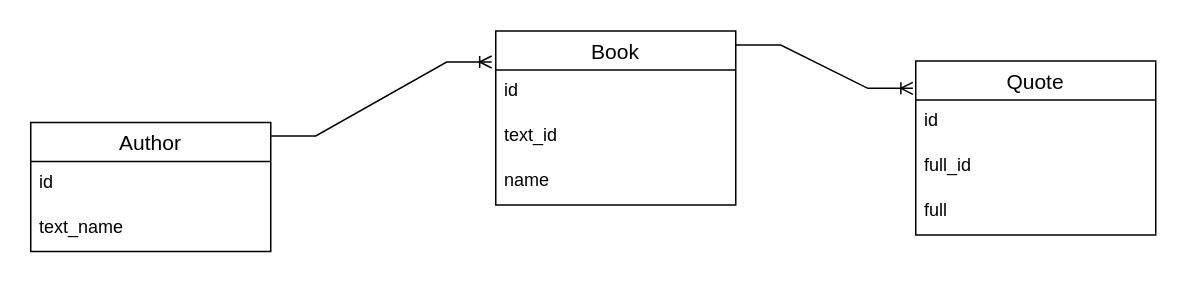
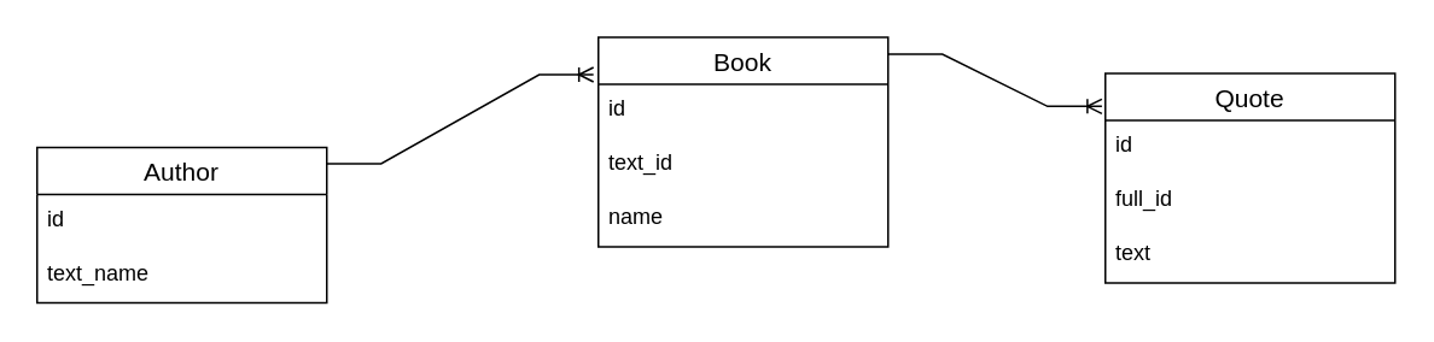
  <mxCell id="0" />
  <mxCell id="1" parent="0" />
  <mxCell id="2" value="Author" style="swimlane;fontStyle=0;childLayout=stackLayout;horizontal=1;startSize=26;horizontalStack=0;resizeParent=1;resizeParentMax=0;resizeLast=0;collapsible=1;marginBottom=0;align=center;fontSize=14;" vertex="1" parent="1"><mxGeometry x="20" y="81" width="160" height="86" as="geometry" /></mxCell>
  <mxCell id="3" value="id" style="text;strokeColor=none;fillColor=none;spacingLeft=4;spacingRight=4;overflow=hidden;rotatable=0;points=[[0,0.5],[1,0.5]];portConstraint=eastwest;fontSize=12;" vertex="1" parent="2"><mxGeometry y="26" width="160" height="30" as="geometry" /></mxCell>
  <mxCell id="4" value="text_name" style="text;strokeColor=none;fillColor=none;spacingLeft=4;spacingRight=4;overflow=hidden;rotatable=0;points=[[0,0.5],[1,0.5]];portConstraint=eastwest;fontSize=12;" vertex="1" parent="2"><mxGeometry y="56" width="160" height="30" as="geometry" /></mxCell>
  <mxCell id="5" value="Book" style="swimlane;fontStyle=0;childLayout=stackLayout;horizontal=1;startSize=26;horizontalStack=0;resizeParent=1;resizeParentMax=0;resizeLast=0;collapsible=1;marginBottom=0;align=center;fontSize=14;" vertex="1" parent="1"><mxGeometry x="330" y="20" width="160" height="116" as="geometry" /></mxCell>
  <mxCell id="6" value="id" style="text;strokeColor=none;fillColor=none;spacingLeft=4;spacingRight=4;overflow=hidden;rotatable=0;points=[[0,0.5],[1,0.5]];portConstraint=eastwest;fontSize=12;" vertex="1" parent="5"><mxGeometry y="26" width="160" height="30" as="geometry" /></mxCell>
  <mxCell id="7" value="text_id" style="text;strokeColor=none;fillColor=none;spacingLeft=4;spacingRight=4;overflow=hidden;rotatable=0;points=[[0,0.5],[1,0.5]];portConstraint=eastwest;fontSize=12;" vertex="1" parent="5"><mxGeometry y="56" width="160" height="30" as="geometry" /></mxCell>
  <mxCell id="8" value="name" style="text;strokeColor=none;fillColor=none;spacingLeft=4;spacingRight=4;overflow=hidden;rotatable=0;points=[[0,0.5],[1,0.5]];portConstraint=eastwest;fontSize=12;" vertex="1" parent="5"><mxGeometry y="86" width="160" height="30" as="geometry" /></mxCell>
  <mxCell id="9" value="Quote" style="swimlane;fontStyle=0;childLayout=stackLayout;horizontal=1;startSize=26;horizontalStack=0;resizeParent=1;resizeParentMax=0;resizeLast=0;collapsible=1;marginBottom=0;align=center;fontSize=14;" vertex="1" parent="1"><mxGeometry x="610" y="40" width="160" height="116" as="geometry" /></mxCell>
  <mxCell id="10" value="id" style="text;strokeColor=none;fillColor=none;spacingLeft=4;spacingRight=4;overflow=hidden;rotatable=0;points=[[0,0.5],[1,0.5]];portConstraint=eastwest;fontSize=12;" vertex="1" parent="9"><mxGeometry y="26" width="160" height="30" as="geometry" /></mxCell>
  <mxCell id="11" value="full_id" style="text;strokeColor=none;fillColor=none;spacingLeft=4;spacingRight=4;overflow=hidden;rotatable=0;points=[[0,0.5],[1,0.5]];portConstraint=eastwest;fontSize=12;" vertex="1" parent="9"><mxGeometry y="56" width="160" height="30" as="geometry" /></mxCell>
- <mxCell id="12" value="full" style="text;strokeColor=none;fillColor=none;spacingLeft=4;spacingRight=4;overflow=hidden;rotatable=0;points=[[0,0.5],[1,0.5]];portConstraint=eastwest;fontSize=12;" vertex="1" parent="9"><mxGeometry y="86" width="160" height="30" as="geometry" /></mxCell>
+ <mxCell id="12" value="text" style="text;strokeColor=none;fillColor=none;spacingLeft=4;spacingRight=4;overflow=hidden;rotatable=0;points=[[0,0.5],[1,0.5]];portConstraint=eastwest;fontSize=12;" vertex="1" parent="9"><mxGeometry y="86" width="160" height="30" as="geometry" /></mxCell>
  <mxCell id="13" value="" style="edgeStyle=entityRelationEdgeStyle;fontSize=12;html=1;endArrow=ERoneToMany;rounded=0;entryX=-0.017;entryY=0.178;entryDx=0;entryDy=0;entryPerimeter=0;" edge="1" parent="1" target="5"><mxGeometry width="100" height="100" relative="1" as="geometry"><mxPoint x="180" y="90" as="sourcePoint" /><mxPoint x="280" y="-10" as="targetPoint" /></mxGeometry></mxCell>
  <mxCell id="14" value="" style="edgeStyle=entityRelationEdgeStyle;fontSize=12;html=1;endArrow=ERoneToMany;rounded=0;entryX=-0.012;entryY=0.157;entryDx=0;entryDy=0;entryPerimeter=0;" edge="1" parent="1" target="9"><mxGeometry width="100" height="100" relative="1" as="geometry"><mxPoint x="490" y="29.35" as="sourcePoint" /><mxPoint x="637.28" y="-20.002" as="targetPoint" /></mxGeometry></mxCell>
